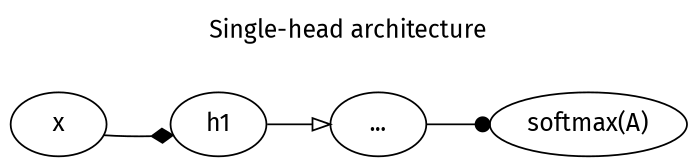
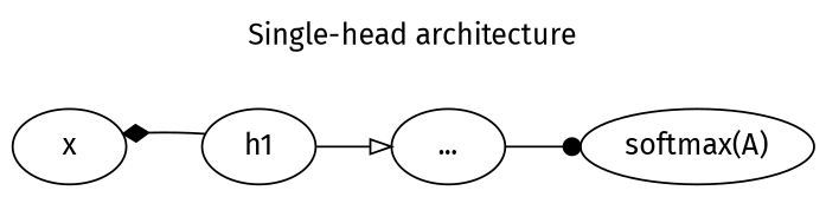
  digraph {
    fontname="Fira Sans"
    label="Single-head architecture"
    labelloc=top
    rankdir=LR
    node [fontname="Fira Sans"]
    edge [fontname="Fira Sans"]
    n1 [label=x]
    n2 [label=h1]
    n3 [label="..."]
    n4 [label="softmax(A)"]
-   n1 -> n2 [arrowhead=diamond]
+   n2 -> n1 [arrowhead=diamond]
    n2 -> n3 [arrowhead=onormal]
    n3 -> n4 [arrowhead=dot]
  }
